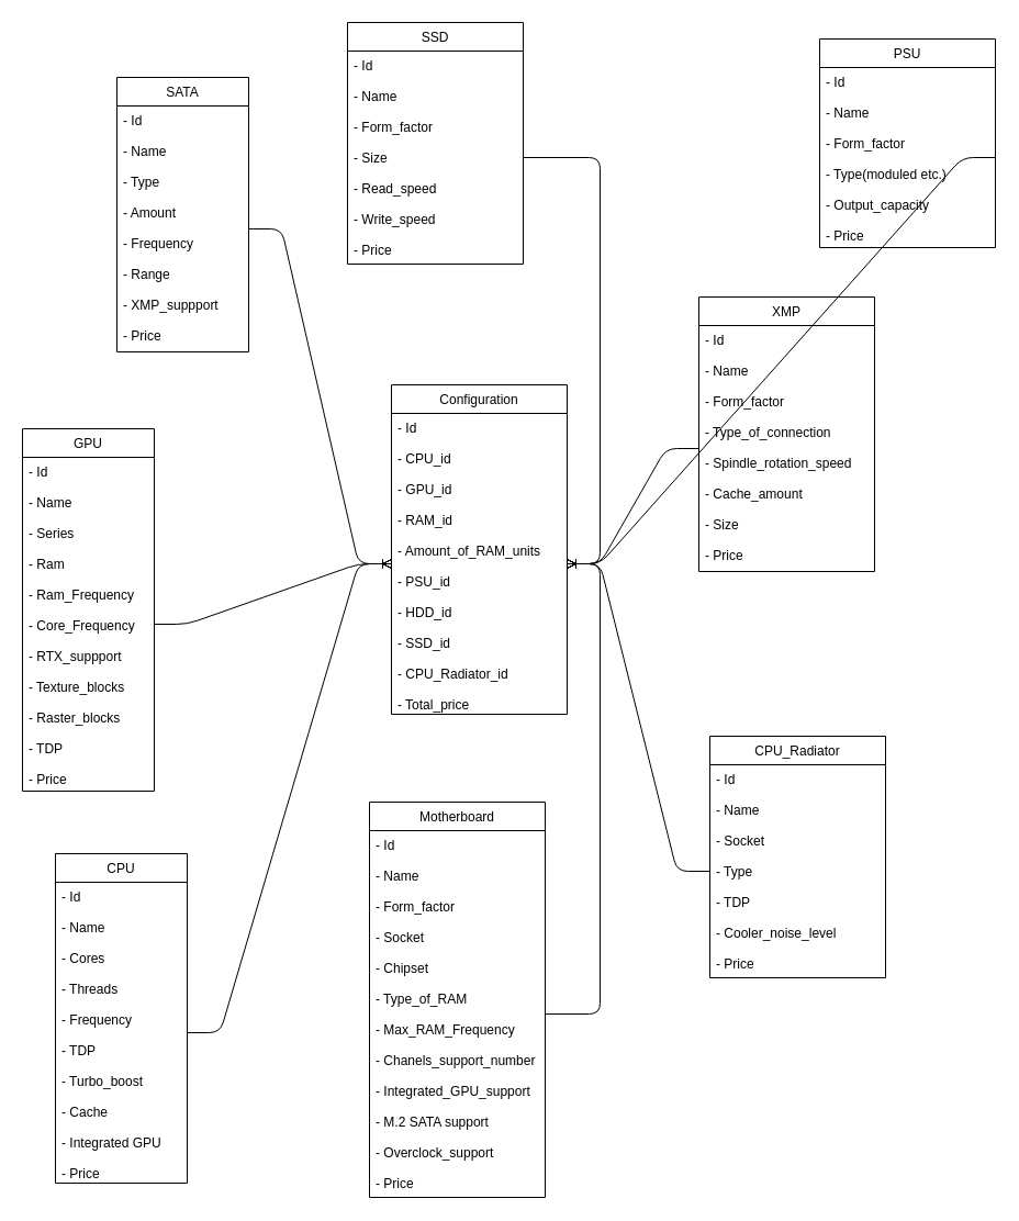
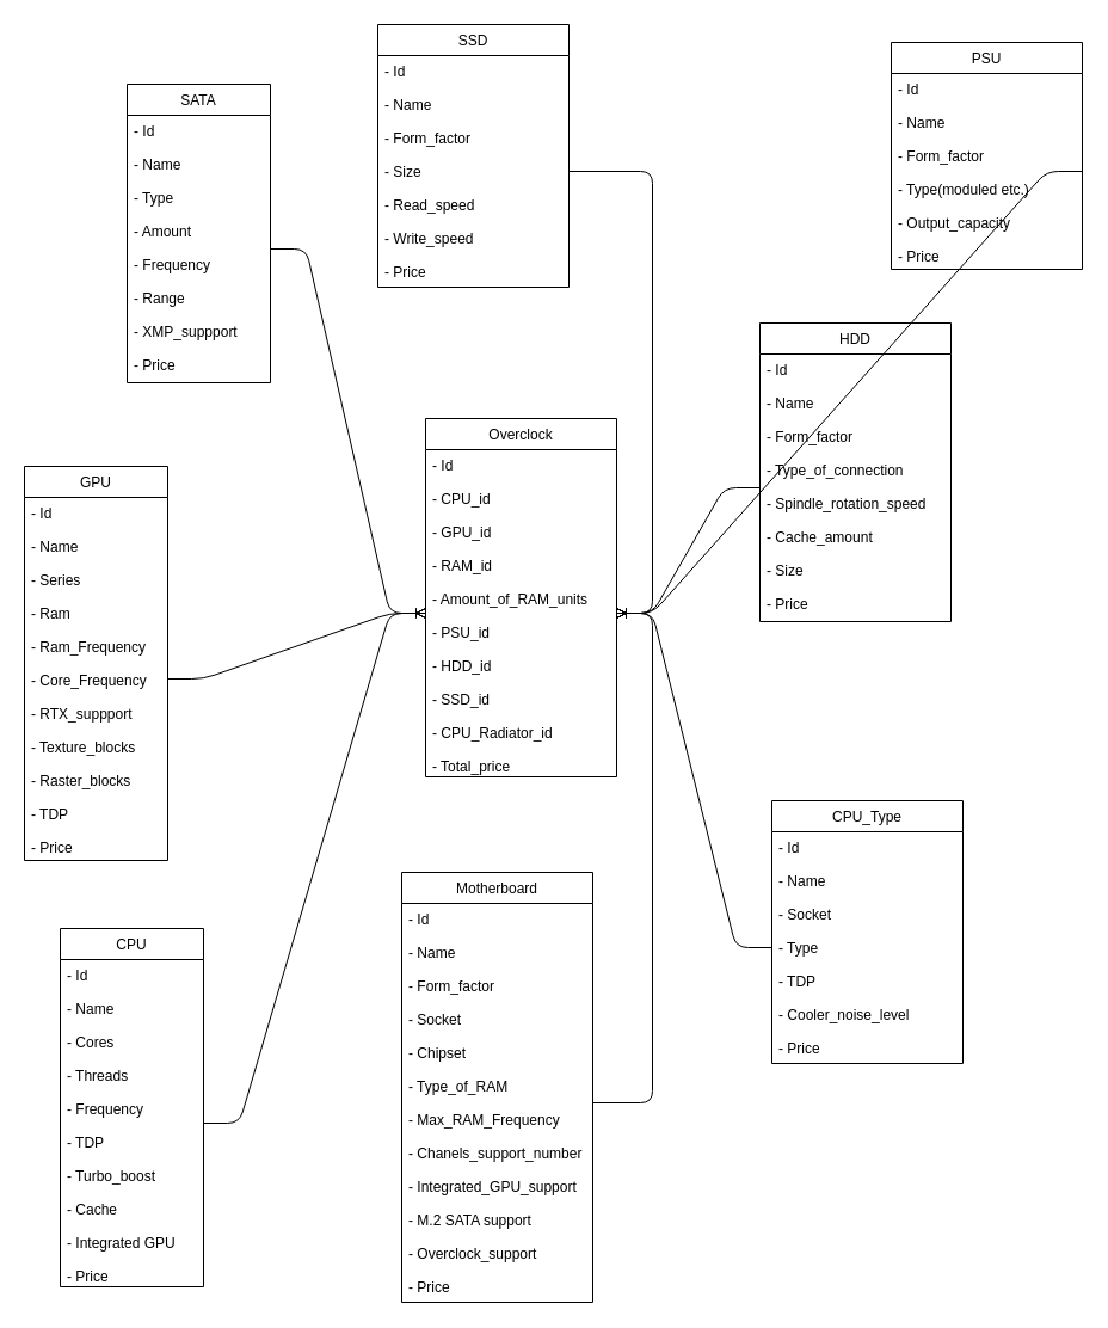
  <mxCell id="0" />
  <mxCell id="1" parent="0" />
  <mxCell id="2" value="CPU" style="swimlane;fontStyle=0;childLayout=stackLayout;horizontal=1;startSize=26;fillColor=none;horizontalStack=0;resizeParent=1;resizeParentMax=0;resizeLast=0;collapsible=1;marginBottom=0;" vertex="1" parent="1"><mxGeometry x="50" y="777" width="120" height="300" as="geometry"><mxRectangle x="130" y="60" width="60" height="26" as="alternateBounds" /></mxGeometry></mxCell>
  <mxCell id="3" value="- Id&#10;&#10;- Name&#10;&#10;- Cores&#10;&#10;- Threads&#10;&#10;- Frequency&#10;&#10;- TDP&#10;&#10;- Turbo_boost&#10;&#10;- Cache&#10;&#10;- Integrated GPU&#10;&#10;- Price" style="text;strokeColor=none;fillColor=none;align=left;verticalAlign=top;spacingLeft=4;spacingRight=4;overflow=hidden;rotatable=0;points=[[0,0.5],[1,0.5]];portConstraint=eastwest;" vertex="1" parent="2"><mxGeometry y="26" width="120" height="274" as="geometry" /></mxCell>
  <mxCell id="4" value="GPU" style="swimlane;fontStyle=0;childLayout=stackLayout;horizontal=1;startSize=26;fillColor=none;horizontalStack=0;resizeParent=1;resizeParentMax=0;resizeLast=0;collapsible=1;marginBottom=0;" vertex="1" parent="1"><mxGeometry x="20" y="390" width="120" height="330" as="geometry"><mxRectangle x="130" y="60" width="60" height="26" as="alternateBounds" /></mxGeometry></mxCell>
  <mxCell id="5" value="- Id&#10;&#10;- Name&#10;&#10;- Series&#10;&#10;- Ram&#10;&#10;- Ram_Frequency&#10;&#10;- Core_Frequency&#10;&#10;- RTX_suppport&#10;&#10;- Texture_blocks&#10;&#10;- Raster_blocks&#10;&#10;- TDP&#10;&#10;- Price" style="text;strokeColor=none;fillColor=none;align=left;verticalAlign=top;spacingLeft=4;spacingRight=4;overflow=hidden;rotatable=0;points=[[0,0.5],[1,0.5]];portConstraint=eastwest;" vertex="1" parent="4"><mxGeometry y="26" width="120" height="304" as="geometry" /></mxCell>
  <mxCell id="6" value="SATA" style="swimlane;fontStyle=0;childLayout=stackLayout;horizontal=1;startSize=26;fillColor=none;horizontalStack=0;resizeParent=1;resizeParentMax=0;resizeLast=0;collapsible=1;marginBottom=0;" vertex="1" parent="1"><mxGeometry x="106" y="70" width="120" height="250" as="geometry"><mxRectangle x="130" y="60" width="60" height="26" as="alternateBounds" /></mxGeometry></mxCell>
  <mxCell id="7" value="- Id&#10;&#10;- Name&#10;&#10;- Type&#10;&#10;- Amount&#10;&#10;- Frequency&#10;&#10;- Range&#10;&#10;- XMP_suppport&#10;&#10;- Price" style="text;strokeColor=none;fillColor=none;align=left;verticalAlign=top;spacingLeft=4;spacingRight=4;overflow=hidden;rotatable=0;points=[[0,0.5],[1,0.5]];portConstraint=eastwest;" vertex="1" parent="6"><mxGeometry y="26" width="120" height="224" as="geometry" /></mxCell>
  <mxCell id="8" value="Motherboard" style="swimlane;fontStyle=0;childLayout=stackLayout;horizontal=1;startSize=26;fillColor=none;horizontalStack=0;resizeParent=1;resizeParentMax=0;resizeLast=0;collapsible=1;marginBottom=0;" vertex="1" parent="1"><mxGeometry x="336" y="730" width="160" height="360" as="geometry"><mxRectangle x="130" y="60" width="60" height="26" as="alternateBounds" /></mxGeometry></mxCell>
  <mxCell id="9" value="- Id&#10;&#10;- Name&#10;&#10;- Form_factor&#10;&#10;- Socket&#10;&#10;- Chipset&#10;&#10;- Type_of_RAM&#10;&#10;- Max_RAM_Frequency&#10;&#10;- Chanels_support_number&#10;&#10;- Integrated_GPU_support&#10;&#10;- M.2 SATA support&#10;&#10;- Overclock_support&#10;&#10;- Price" style="text;strokeColor=none;fillColor=none;align=left;verticalAlign=top;spacingLeft=4;spacingRight=4;overflow=hidden;rotatable=0;points=[[0,0.5],[1,0.5]];portConstraint=eastwest;" vertex="1" parent="8"><mxGeometry y="26" width="160" height="334" as="geometry" /></mxCell>
  <mxCell id="10" value="PSU" style="swimlane;fontStyle=0;childLayout=stackLayout;horizontal=1;startSize=26;fillColor=none;horizontalStack=0;resizeParent=1;resizeParentMax=0;resizeLast=0;collapsible=1;marginBottom=0;" vertex="1" parent="1"><mxGeometry x="746" y="35" width="160" height="190" as="geometry"><mxRectangle x="130" y="60" width="60" height="26" as="alternateBounds" /></mxGeometry></mxCell>
  <mxCell id="11" value="- Id&#10;&#10;- Name&#10;&#10;- Form_factor&#10;&#10;- Type(moduled etc.)&#10;&#10;- Output_capacity&#10;&#10;- Price" style="text;strokeColor=none;fillColor=none;align=left;verticalAlign=top;spacingLeft=4;spacingRight=4;overflow=hidden;rotatable=0;points=[[0,0.5],[1,0.5]];portConstraint=eastwest;" vertex="1" parent="10"><mxGeometry y="26" width="160" height="164" as="geometry" /></mxCell>
- <mxCell id="12" value="XMP" style="swimlane;fontStyle=0;childLayout=stackLayout;horizontal=1;startSize=26;fillColor=none;horizontalStack=0;resizeParent=1;resizeParentMax=0;resizeLast=0;collapsible=1;marginBottom=0;" vertex="1" parent="1"><mxGeometry x="636" y="270" width="160" height="250" as="geometry"><mxRectangle x="130" y="60" width="60" height="26" as="alternateBounds" /></mxGeometry></mxCell>
+ <mxCell id="12" value="HDD" style="swimlane;fontStyle=0;childLayout=stackLayout;horizontal=1;startSize=26;fillColor=none;horizontalStack=0;resizeParent=1;resizeParentMax=0;resizeLast=0;collapsible=1;marginBottom=0;" vertex="1" parent="1"><mxGeometry x="636" y="270" width="160" height="250" as="geometry"><mxRectangle x="130" y="60" width="60" height="26" as="alternateBounds" /></mxGeometry></mxCell>
  <mxCell id="13" value="- Id&#10;&#10;- Name&#10;&#10;- Form_factor&#10;&#10;- Type_of_connection&#10;&#10;- Spindle_rotation_speed&#10;&#10;- Cache_amount&#10;&#10;- Size&#10;&#10;- Price" style="text;strokeColor=none;fillColor=none;align=left;verticalAlign=top;spacingLeft=4;spacingRight=4;overflow=hidden;rotatable=0;points=[[0,0.5],[1,0.5]];portConstraint=eastwest;" vertex="1" parent="12"><mxGeometry y="26" width="160" height="224" as="geometry" /></mxCell>
  <mxCell id="14" value="SSD" style="swimlane;fontStyle=0;childLayout=stackLayout;horizontal=1;startSize=26;fillColor=none;horizontalStack=0;resizeParent=1;resizeParentMax=0;resizeLast=0;collapsible=1;marginBottom=0;" vertex="1" parent="1"><mxGeometry x="316" y="20" width="160" height="220" as="geometry"><mxRectangle x="130" y="60" width="60" height="26" as="alternateBounds" /></mxGeometry></mxCell>
  <mxCell id="15" value="- Id&#10;&#10;- Name&#10;&#10;- Form_factor&#10;&#10;- Size&#10;&#10;- Read_speed&#10;&#10;- Write_speed&#10;&#10;- Price" style="text;strokeColor=none;fillColor=none;align=left;verticalAlign=top;spacingLeft=4;spacingRight=4;overflow=hidden;rotatable=0;points=[[0,0.5],[1,0.5]];portConstraint=eastwest;" vertex="1" parent="14"><mxGeometry y="26" width="160" height="194" as="geometry" /></mxCell>
- <mxCell id="16" value="CPU_Radiator" style="swimlane;fontStyle=0;childLayout=stackLayout;horizontal=1;startSize=26;fillColor=none;horizontalStack=0;resizeParent=1;resizeParentMax=0;resizeLast=0;collapsible=1;marginBottom=0;" vertex="1" parent="1"><mxGeometry x="646" y="670" width="160" height="220" as="geometry"><mxRectangle x="130" y="60" width="60" height="26" as="alternateBounds" /></mxGeometry></mxCell>
+ <mxCell id="16" value="CPU_Type" style="swimlane;fontStyle=0;childLayout=stackLayout;horizontal=1;startSize=26;fillColor=none;horizontalStack=0;resizeParent=1;resizeParentMax=0;resizeLast=0;collapsible=1;marginBottom=0;" vertex="1" parent="1"><mxGeometry x="646" y="670" width="160" height="220" as="geometry"><mxRectangle x="130" y="60" width="60" height="26" as="alternateBounds" /></mxGeometry></mxCell>
  <mxCell id="17" value="- Id&#10;&#10;- Name&#10;&#10;- Socket&#10;&#10;- Type&#10;&#10;- TDP&#10;&#10;- Cooler_noise_level&#10;&#10;- Price" style="text;strokeColor=none;fillColor=none;align=left;verticalAlign=top;spacingLeft=4;spacingRight=4;overflow=hidden;rotatable=0;points=[[0,0.5],[1,0.5]];portConstraint=eastwest;" vertex="1" parent="16"><mxGeometry y="26" width="160" height="194" as="geometry" /></mxCell>
- <mxCell id="18" value="Configuration" style="swimlane;fontStyle=0;childLayout=stackLayout;horizontal=1;startSize=26;fillColor=none;horizontalStack=0;resizeParent=1;resizeParentMax=0;resizeLast=0;collapsible=1;marginBottom=0;" vertex="1" parent="1"><mxGeometry x="356" y="350" width="160" height="300" as="geometry"><mxRectangle x="130" y="60" width="60" height="26" as="alternateBounds" /></mxGeometry></mxCell>
+ <mxCell id="18" value="Overclock" style="swimlane;fontStyle=0;childLayout=stackLayout;horizontal=1;startSize=26;fillColor=none;horizontalStack=0;resizeParent=1;resizeParentMax=0;resizeLast=0;collapsible=1;marginBottom=0;" vertex="1" parent="1"><mxGeometry x="356" y="350" width="160" height="300" as="geometry"><mxRectangle x="130" y="60" width="60" height="26" as="alternateBounds" /></mxGeometry></mxCell>
  <mxCell id="19" value="- Id&#10;&#10;- CPU_id&#10;&#10;- GPU_id&#10;&#10;- RAM_id&#10;&#10;- Amount_of_RAM_units&#10;&#10;- PSU_id&#10;&#10;- HDD_id&#10;&#10;- SSD_id&#10;&#10;- CPU_Radiator_id&#10;&#10;- Total_price" style="text;strokeColor=none;fillColor=none;align=left;verticalAlign=top;spacingLeft=4;spacingRight=4;overflow=hidden;rotatable=0;points=[[0,0.5],[1,0.5]];portConstraint=eastwest;" vertex="1" parent="18"><mxGeometry y="26" width="160" height="274" as="geometry" /></mxCell>
  <mxCell id="20" value="" style="edgeStyle=entityRelationEdgeStyle;fontSize=12;html=1;endArrow=ERoneToMany;" edge="1" parent="1" source="3" target="19"><mxGeometry width="100" height="100" relative="1" as="geometry"><mxPoint x="256" y="837" as="sourcePoint" /><mxPoint x="356" y="737" as="targetPoint" /></mxGeometry></mxCell>
  <mxCell id="21" value="" style="edgeStyle=entityRelationEdgeStyle;fontSize=12;html=1;endArrow=ERoneToMany;exitX=1;exitY=0.5;exitDx=0;exitDy=0;entryX=0;entryY=0.5;entryDx=0;entryDy=0;" edge="1" parent="1" source="7" target="19"><mxGeometry width="100" height="100" relative="1" as="geometry"><mxPoint x="140" y="510" as="sourcePoint" /><mxPoint x="346" y="150" as="targetPoint" /></mxGeometry></mxCell>
  <mxCell id="22" value="" style="edgeStyle=entityRelationEdgeStyle;fontSize=12;html=1;endArrow=ERoneToMany;exitX=1;exitY=0.5;exitDx=0;exitDy=0;" edge="1" parent="1" source="15" target="19"><mxGeometry width="100" height="100" relative="1" as="geometry"><mxPoint x="526" y="490" as="sourcePoint" /><mxPoint x="732" y="130" as="targetPoint" /></mxGeometry></mxCell>
  <mxCell id="23" value="" style="edgeStyle=entityRelationEdgeStyle;fontSize=12;html=1;endArrow=ERoneToMany;exitX=1;exitY=0.5;exitDx=0;exitDy=0;entryX=0;entryY=0.5;entryDx=0;entryDy=0;" edge="1" parent="1" source="5" target="19"><mxGeometry width="100" height="100" relative="1" as="geometry"><mxPoint x="76" y="490" as="sourcePoint" /><mxPoint x="282" y="130" as="targetPoint" /></mxGeometry></mxCell>
  <mxCell id="24" value="" style="edgeStyle=entityRelationEdgeStyle;fontSize=12;html=1;endArrow=ERoneToMany;" edge="1" parent="1" source="17" target="19"><mxGeometry width="100" height="100" relative="1" as="geometry"><mxPoint x="596" y="960" as="sourcePoint" /><mxPoint x="802" y="600" as="targetPoint" /></mxGeometry></mxCell>
  <mxCell id="25" value="" style="edgeStyle=entityRelationEdgeStyle;fontSize=12;html=1;endArrow=ERoneToMany;exitX=1;exitY=0.5;exitDx=0;exitDy=0;" edge="1" parent="1" source="11" target="19"><mxGeometry width="100" height="100" relative="1" as="geometry"><mxPoint x="796" y="290" as="sourcePoint" /><mxPoint x="756" y="695" as="targetPoint" /></mxGeometry></mxCell>
  <mxCell id="26" value="" style="edgeStyle=entityRelationEdgeStyle;fontSize=12;html=1;endArrow=ERoneToMany;" edge="1" parent="1" source="13" target="19"><mxGeometry width="100" height="100" relative="1" as="geometry"><mxPoint x="606" y="410" as="sourcePoint" /><mxPoint x="1116" y="515" as="targetPoint" /></mxGeometry></mxCell>
  <mxCell id="27" value="" style="edgeStyle=entityRelationEdgeStyle;fontSize=12;html=1;endArrow=ERoneToMany;" edge="1" parent="1" source="9" target="19"><mxGeometry width="100" height="100" relative="1" as="geometry"><mxPoint x="1036" y="750" as="sourcePoint" /><mxPoint x="1136" y="650" as="targetPoint" /></mxGeometry></mxCell>
